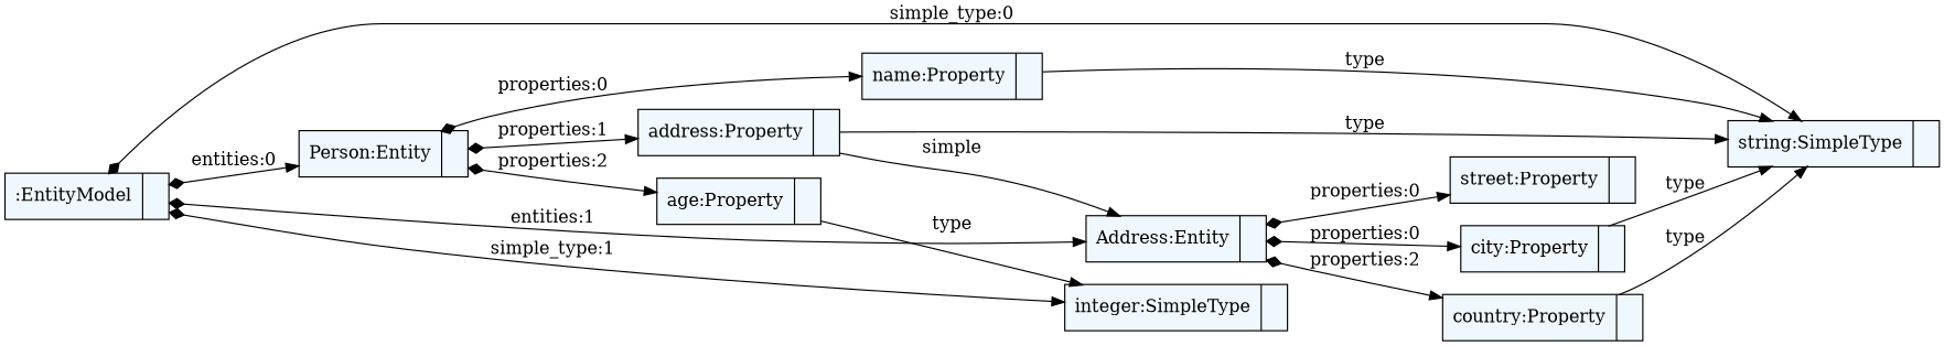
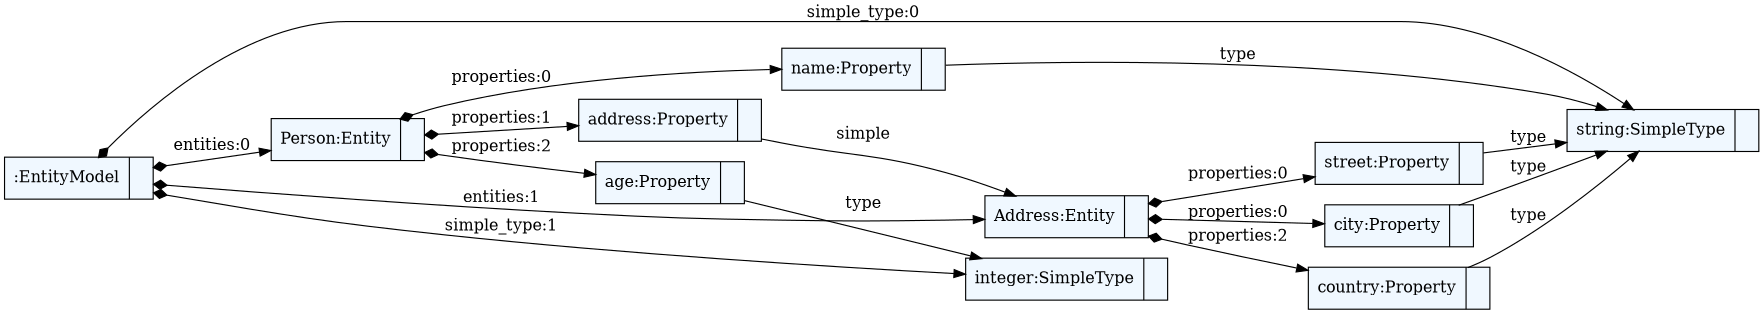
  digraph {
    fontname="Bitstream Vera Sans"
    fontsize=8
    rankdir=LR
    node [fillcolor=aliceblue shape=record style=filled]
    edge [arrowtail=diamond dir=both]
    n1 [label="{:EntityModel|}"]
    n2 [label="{string:SimpleType|}"]
    n3 [label="{integer:SimpleType|}"]
    n4 [label="{Person:Entity|}"]
    n5 [label="{Address:Entity|}"]
    n6 [label="{name:Property|}"]
    n7 [label="{address:Property|}"]
    n8 [label="{age:Property|}"]
    n9 [label="{street:Property|}"]
    n10 [label="{city:Property|}"]
    n11 [label="{country:Property|}"]
    n1 -> n2 [label="simple_type:0"]
    n1 -> n3 [label="simple_type:1"]
    n1 -> n4 [label="entities:0"]
    n1 -> n5 [label="entities:1"]
    n4 -> n6 [label="properties:0"]
    n4 -> n7 [label="properties:1"]
    n4 -> n8 [label="properties:2"]
    n5 -> n9 [label="properties:0"]
    n5 -> n10 [label="properties:0"]
    n5 -> n11 [label="properties:2"]
    n6 -> n2 [arrowtail=empty dir=black label=type]
    n7 -> n5 [arrowtail=empty dir=black label=simple]
    n8 -> n3 [arrowtail=empty dir=black label=type]
-   n7 -> n2 [arrowtail=empty dir=black label=type]
+   n9 -> n2 [arrowtail=empty dir=black label=type]
    n10 -> n2 [arrowtail=empty dir=black label=type]
    n11 -> n2 [arrowtail=empty dir=black label=type]
  }
